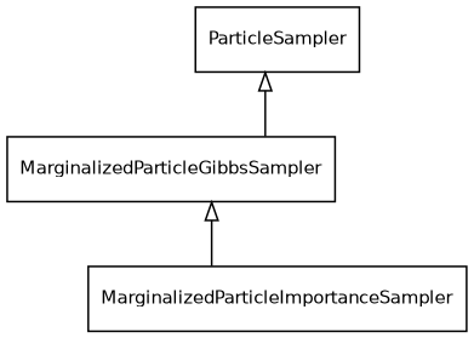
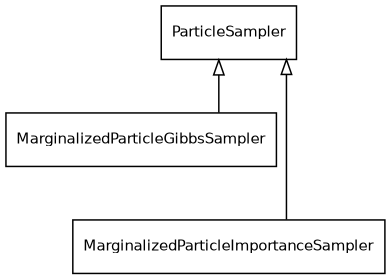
  digraph {
    concentrate=true
    rankdir=BT
    splines=ortho
    node [fontname=Helvetica fontsize=10 margin="0.1,0.01" shape=box]
    edge [arrowhead=empty]
    MarginalizedParticleGibbsSampler
    ParticleSampler
    MarginalizedParticleImportanceSampler
    MarginalizedParticleGibbsSampler -> ParticleSampler
-   MarginalizedParticleImportanceSampler -> MarginalizedParticleGibbsSampler
+   MarginalizedParticleImportanceSampler -> ParticleSampler
  }
